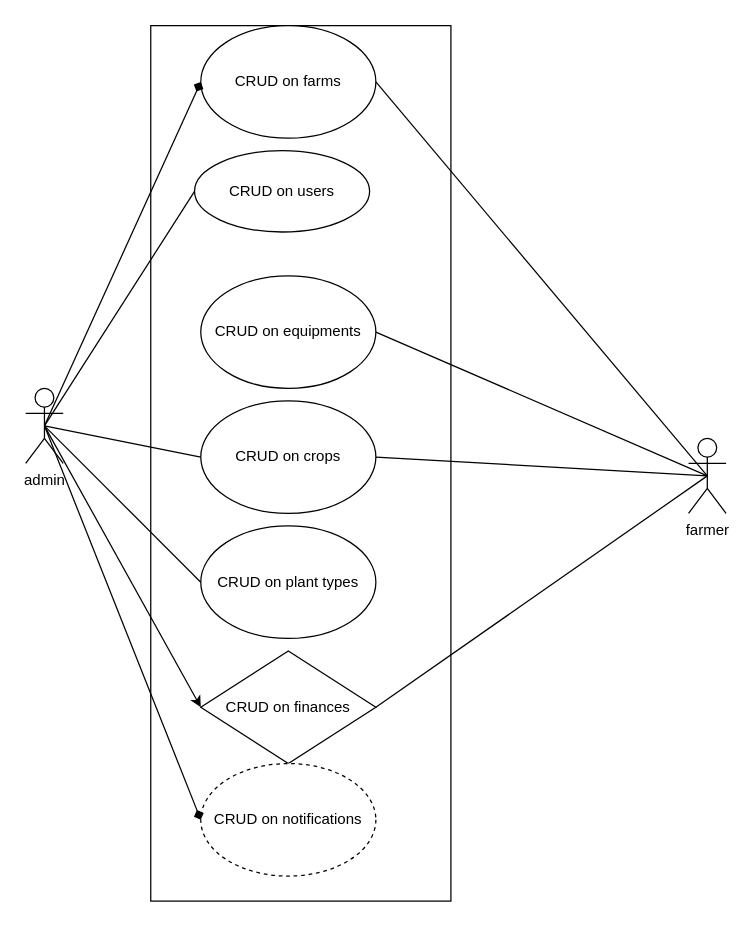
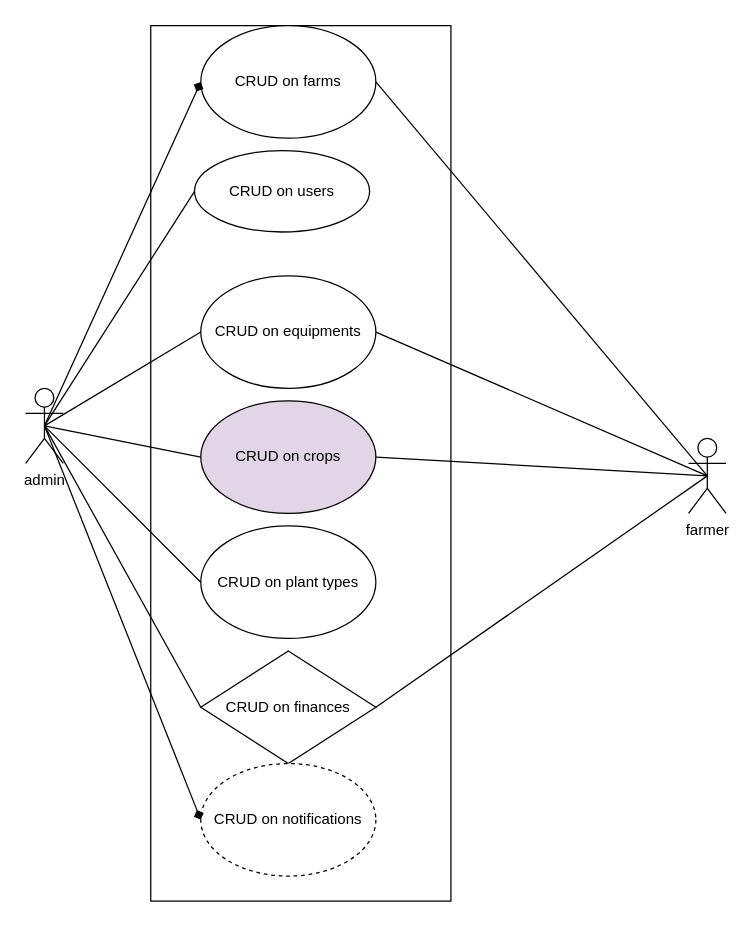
  <mxCell id="0" />
  <mxCell id="1" parent="0" />
  <mxCell id="2" value="" style="rounded=0;whiteSpace=wrap;html=1;" vertex="1" parent="1"><mxGeometry x="120" y="20" width="240" height="700" as="geometry" /></mxCell>
  <mxCell id="3" value="admin" style="shape=umlActor;verticalLabelPosition=bottom;verticalAlign=top;html=1;outlineConnect=0;" vertex="1" parent="1"><mxGeometry x="20" y="310" width="30" height="60" as="geometry" /></mxCell>
  <mxCell id="4" value="farmer" style="shape=umlActor;verticalLabelPosition=bottom;verticalAlign=top;html=1;outlineConnect=0;" vertex="1" parent="1"><mxGeometry x="550" y="350" width="30" height="60" as="geometry" /></mxCell>
  <mxCell id="5" value="CRUD on equipments" style="ellipse;whiteSpace=wrap;html=1;" vertex="1" parent="1"><mxGeometry x="160" y="220" width="140" height="90" as="geometry" /></mxCell>
  <mxCell id="6" value="CRUD on plant types" style="ellipse;whiteSpace=wrap;html=1;" vertex="1" parent="1"><mxGeometry x="160" y="420" width="140" height="90" as="geometry" /></mxCell>
  <mxCell id="7" value="CRUD on users" style="ellipse;whiteSpace=wrap;html=1;" vertex="1" parent="1"><mxGeometry x="155" y="120" width="140" height="65" as="geometry" /></mxCell>
- <mxCell id="8" value="CRUD on crops" style="ellipse;whiteSpace=wrap;html=1;" vertex="1" parent="1"><mxGeometry x="160" y="320" width="140" height="90" as="geometry" /></mxCell>
+ <mxCell id="8" value="CRUD on crops" style="ellipse;whiteSpace=wrap;html=1;fillColor=#e1d5e7;" vertex="1" parent="1"><mxGeometry x="160" y="320" width="140" height="90" as="geometry" /></mxCell>
  <mxCell id="9" value="CRUD on finances" style="rhombus;whiteSpace=wrap;html=1;" vertex="1" parent="1"><mxGeometry x="160" y="520" width="140" height="90" as="geometry" /></mxCell>
  <mxCell id="10" value="CRUD on notifications" style="ellipse;whiteSpace=wrap;html=1;dashed=1;" vertex="1" parent="1"><mxGeometry x="160" y="610" width="140" height="90" as="geometry" /></mxCell>
+ <mxCell id="11" value="" style="endArrow=none;html=1;rounded=0;exitX=0.5;exitY=0.5;exitDx=0;exitDy=0;exitPerimeter=0;entryX=0;entryY=0.5;entryDx=0;entryDy=0;" edge="1" parent="1" source="3" target="5"><mxGeometry width="50" height="50" relative="1" as="geometry"><mxPoint x="270" y="430" as="sourcePoint" /><mxPoint x="320" y="380" as="targetPoint" /></mxGeometry></mxCell>
  <mxCell id="12" value="" style="endArrow=none;html=1;rounded=0;exitX=0.5;exitY=0.5;exitDx=0;exitDy=0;exitPerimeter=0;entryX=0;entryY=0.5;entryDx=0;entryDy=0;" edge="1" parent="1" source="3" target="7"><mxGeometry width="50" height="50" relative="1" as="geometry"><mxPoint x="270" y="430" as="sourcePoint" /><mxPoint x="320" y="380" as="targetPoint" /></mxGeometry></mxCell>
  <mxCell id="13" value="" style="endArrow=none;html=1;rounded=0;exitX=0.5;exitY=0.5;exitDx=0;exitDy=0;exitPerimeter=0;entryX=0;entryY=0.5;entryDx=0;entryDy=0;" edge="1" parent="1" source="3" target="8"><mxGeometry width="50" height="50" relative="1" as="geometry"><mxPoint x="270" y="430" as="sourcePoint" /><mxPoint x="320" y="380" as="targetPoint" /></mxGeometry></mxCell>
  <mxCell id="14" value="" style="endArrow=none;html=1;rounded=0;exitX=0.5;exitY=0.5;exitDx=0;exitDy=0;exitPerimeter=0;entryX=0;entryY=0.5;entryDx=0;entryDy=0;" edge="1" parent="1" source="3" target="6"><mxGeometry width="50" height="50" relative="1" as="geometry"><mxPoint x="270" y="430" as="sourcePoint" /><mxPoint x="320" y="380" as="targetPoint" /></mxGeometry></mxCell>
- <mxCell id="15" value="" style="endArrow=classic;html=1;rounded=0;exitX=0.5;exitY=0.5;exitDx=0;exitDy=0;exitPerimeter=0;entryX=0;entryY=0.5;entryDx=0;entryDy=0;" edge="1" parent="1" source="3" target="9"><mxGeometry width="50" height="50" relative="1" as="geometry"><mxPoint x="270" y="430" as="sourcePoint" /><mxPoint x="320" y="380" as="targetPoint" /></mxGeometry></mxCell>
+ <mxCell id="15" value="" style="endArrow=none;html=1;rounded=0;exitX=0.5;exitY=0.5;exitDx=0;exitDy=0;exitPerimeter=0;entryX=0;entryY=0.5;entryDx=0;entryDy=0;" edge="1" parent="1" source="3" target="9"><mxGeometry width="50" height="50" relative="1" as="geometry"><mxPoint x="270" y="430" as="sourcePoint" /><mxPoint x="320" y="380" as="targetPoint" /></mxGeometry></mxCell>
  <mxCell id="16" value="" style="endArrow=diamond;html=1;rounded=0;exitX=0.5;exitY=0.5;exitDx=0;exitDy=0;exitPerimeter=0;entryX=0;entryY=0.5;entryDx=0;entryDy=0;" edge="1" parent="1" source="3" target="10"><mxGeometry width="50" height="50" relative="1" as="geometry"><mxPoint x="270" y="430" as="sourcePoint" /><mxPoint x="320" y="380" as="targetPoint" /></mxGeometry></mxCell>
  <mxCell id="17" value="" style="endArrow=none;html=1;rounded=0;entryX=0.5;entryY=0.5;entryDx=0;entryDy=0;entryPerimeter=0;exitX=1;exitY=0.5;exitDx=0;exitDy=0;" edge="1" parent="1" source="8" target="4"><mxGeometry width="50" height="50" relative="1" as="geometry"><mxPoint x="270" y="430" as="sourcePoint" /><mxPoint x="320" y="380" as="targetPoint" /></mxGeometry></mxCell>
  <mxCell id="18" value="" style="endArrow=none;html=1;rounded=0;entryX=0.5;entryY=0.5;entryDx=0;entryDy=0;entryPerimeter=0;exitX=1;exitY=0.5;exitDx=0;exitDy=0;" edge="1" parent="1" source="5" target="4"><mxGeometry width="50" height="50" relative="1" as="geometry"><mxPoint x="270" y="430" as="sourcePoint" /><mxPoint x="320" y="380" as="targetPoint" /></mxGeometry></mxCell>
  <mxCell id="19" value="" style="endArrow=none;html=1;rounded=0;entryX=0.5;entryY=0.5;entryDx=0;entryDy=0;entryPerimeter=0;exitX=1;exitY=0.5;exitDx=0;exitDy=0;" edge="1" parent="1" source="9" target="4"><mxGeometry width="50" height="50" relative="1" as="geometry"><mxPoint x="270" y="430" as="sourcePoint" /><mxPoint x="320" y="380" as="targetPoint" /></mxGeometry></mxCell>
  <mxCell id="20" value="CRUD on farms" style="ellipse;whiteSpace=wrap;html=1;" vertex="1" parent="1"><mxGeometry x="160" y="20" width="140" height="90" as="geometry" /></mxCell>
  <mxCell id="21" value="" style="endArrow=none;html=1;rounded=0;entryX=0.5;entryY=0.5;entryDx=0;entryDy=0;entryPerimeter=0;exitX=1;exitY=0.5;exitDx=0;exitDy=0;" edge="1" parent="1" source="20" target="4"><mxGeometry width="50" height="50" relative="1" as="geometry"><mxPoint x="270" y="320" as="sourcePoint" /><mxPoint x="320" y="270" as="targetPoint" /></mxGeometry></mxCell>
  <mxCell id="22" value="" style="endArrow=diamond;html=1;rounded=0;exitX=0.5;exitY=0.5;exitDx=0;exitDy=0;exitPerimeter=0;entryX=0;entryY=0.5;entryDx=0;entryDy=0;" edge="1" parent="1" source="3" target="20"><mxGeometry width="50" height="50" relative="1" as="geometry"><mxPoint x="270" y="320" as="sourcePoint" /><mxPoint x="320" y="270" as="targetPoint" /></mxGeometry></mxCell>
